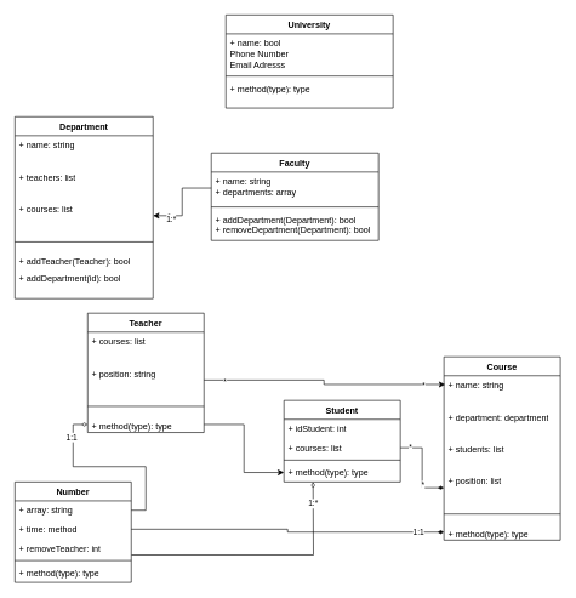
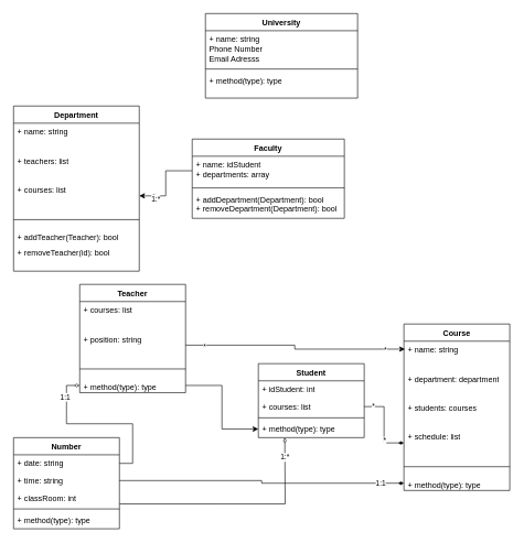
  <mxCell id="0" />
  <mxCell id="1" parent="0" />
  <mxCell id="2" value="Department" style="swimlane;fontStyle=1;align=center;verticalAlign=top;childLayout=stackLayout;horizontal=1;startSize=26;horizontalStack=0;resizeParent=1;resizeParentMax=0;resizeLast=0;collapsible=1;marginBottom=0;whiteSpace=wrap;html=1;" vertex="1" parent="1"><mxGeometry x="20" y="160" width="190" height="250" as="geometry" /></mxCell>
  <mxCell id="3" value="+ name: string" style="text;strokeColor=none;fillColor=none;align=left;verticalAlign=top;spacingLeft=4;spacingRight=4;overflow=hidden;rotatable=0;points=[[0,0.5],[1,0.5]];portConstraint=eastwest;whiteSpace=wrap;html=1;" vertex="1" parent="2"><mxGeometry y="26" width="190" height="44" as="geometry" /></mxCell>
  <mxCell id="4" value="+ teachers: list" style="text;strokeColor=none;fillColor=none;align=left;verticalAlign=top;spacingLeft=4;spacingRight=4;overflow=hidden;rotatable=0;points=[[0,0.5],[1,0.5]];portConstraint=eastwest;whiteSpace=wrap;html=1;" vertex="1" parent="2"><mxGeometry y="70" width="190" height="44" as="geometry" /></mxCell>
  <mxCell id="5" value="+ courses: list" style="text;strokeColor=none;fillColor=none;align=left;verticalAlign=top;spacingLeft=4;spacingRight=4;overflow=hidden;rotatable=0;points=[[0,0.5],[1,0.5]];portConstraint=eastwest;whiteSpace=wrap;html=1;" vertex="1" parent="2"><mxGeometry y="114" width="190" height="44" as="geometry" /></mxCell>
  <mxCell id="6" value="" style="line;strokeWidth=1;fillColor=none;align=left;verticalAlign=middle;spacingTop=-1;spacingLeft=3;spacingRight=3;rotatable=0;labelPosition=right;points=[];portConstraint=eastwest;strokeColor=inherit;" vertex="1" parent="2"><mxGeometry y="158" width="190" height="28" as="geometry" /></mxCell>
  <mxCell id="7" value="&lt;div&gt;&lt;div&gt;+ addTeacher(Teacher): bool&lt;/div&gt;&lt;/div&gt;" style="text;strokeColor=none;fillColor=none;align=left;verticalAlign=top;spacingLeft=4;spacingRight=4;overflow=hidden;rotatable=0;points=[[0,0.5],[1,0.5]];portConstraint=eastwest;whiteSpace=wrap;html=1;" vertex="1" parent="2"><mxGeometry y="186" width="190" height="22" as="geometry" /></mxCell>
- <mxCell id="8" value="&lt;div&gt;&lt;div&gt;+ addDepartment(id): bool&lt;/div&gt;&lt;/div&gt;" style="text;strokeColor=none;fillColor=none;align=left;verticalAlign=top;spacingLeft=4;spacingRight=4;overflow=hidden;rotatable=0;points=[[0,0.5],[1,0.5]];portConstraint=eastwest;whiteSpace=wrap;html=1;" vertex="1" parent="2"><mxGeometry y="208" width="190" height="42" as="geometry" /></mxCell>
+ <mxCell id="8" value="&lt;div&gt;&lt;div&gt;+ removeTeacher(id): bool&lt;/div&gt;&lt;/div&gt;" style="text;strokeColor=none;fillColor=none;align=left;verticalAlign=top;spacingLeft=4;spacingRight=4;overflow=hidden;rotatable=0;points=[[0,0.5],[1,0.5]];portConstraint=eastwest;whiteSpace=wrap;html=1;" vertex="1" parent="2"><mxGeometry y="208" width="190" height="42" as="geometry" /></mxCell>
  <mxCell id="9" value="Faculty" style="swimlane;fontStyle=1;align=center;verticalAlign=top;childLayout=stackLayout;horizontal=1;startSize=26;horizontalStack=0;resizeParent=1;resizeParentMax=0;resizeLast=0;collapsible=1;marginBottom=0;whiteSpace=wrap;html=1;" vertex="1" parent="1"><mxGeometry x="290" y="210" width="230" height="120" as="geometry" /></mxCell>
- <mxCell id="10" value="+ name: string&lt;div&gt;+ departments: array&lt;/div&gt;&lt;div&gt;&lt;br&gt;&lt;/div&gt;" style="text;strokeColor=none;fillColor=none;align=left;verticalAlign=top;spacingLeft=4;spacingRight=4;overflow=hidden;rotatable=0;points=[[0,0.5],[1,0.5]];portConstraint=eastwest;whiteSpace=wrap;html=1;" vertex="1" parent="9"><mxGeometry y="26" width="230" height="44" as="geometry" /></mxCell>
+ <mxCell id="10" value="+ name: idStudent&lt;div&gt;+ departments: array&lt;/div&gt;&lt;div&gt;&lt;br&gt;&lt;/div&gt;" style="text;strokeColor=none;fillColor=none;align=left;verticalAlign=top;spacingLeft=4;spacingRight=4;overflow=hidden;rotatable=0;points=[[0,0.5],[1,0.5]];portConstraint=eastwest;whiteSpace=wrap;html=1;" vertex="1" parent="9"><mxGeometry y="26" width="230" height="44" as="geometry" /></mxCell>
  <mxCell id="11" value="" style="line;strokeWidth=1;fillColor=none;align=left;verticalAlign=middle;spacingTop=-1;spacingLeft=3;spacingRight=3;rotatable=0;labelPosition=right;points=[];portConstraint=eastwest;strokeColor=inherit;" vertex="1" parent="9"><mxGeometry y="70" width="230" height="8" as="geometry" /></mxCell>
  <mxCell id="12" value="+ addDepartment(Department): bool&lt;div&gt;+ removeDepartment(Department): bool&lt;br&gt;&lt;div&gt;&lt;br&gt;&lt;/div&gt;&lt;/div&gt;" style="text;strokeColor=none;fillColor=none;align=left;verticalAlign=top;spacingLeft=4;spacingRight=4;overflow=hidden;rotatable=0;points=[[0,0.5],[1,0.5]];portConstraint=eastwest;whiteSpace=wrap;html=1;" vertex="1" parent="9"><mxGeometry y="78" width="230" height="42" as="geometry" /></mxCell>
  <mxCell id="13" value="University" style="swimlane;fontStyle=1;align=center;verticalAlign=top;childLayout=stackLayout;horizontal=1;startSize=26;horizontalStack=0;resizeParent=1;resizeParentMax=0;resizeLast=0;collapsible=1;marginBottom=0;whiteSpace=wrap;html=1;" vertex="1" parent="1"><mxGeometry x="310" y="20" width="230" height="128" as="geometry" /></mxCell>
- <mxCell id="14" value="+ name: bool&lt;div&gt;Phone Number&lt;/div&gt;&lt;div&gt;Email Adresss&lt;/div&gt;" style="text;strokeColor=none;fillColor=none;align=left;verticalAlign=top;spacingLeft=4;spacingRight=4;overflow=hidden;rotatable=0;points=[[0,0.5],[1,0.5]];portConstraint=eastwest;whiteSpace=wrap;html=1;" vertex="1" parent="13"><mxGeometry y="26" width="230" height="54" as="geometry" /></mxCell>
+ <mxCell id="14" value="+ name: string&lt;div&gt;Phone Number&lt;/div&gt;&lt;div&gt;Email Adresss&lt;/div&gt;" style="text;strokeColor=none;fillColor=none;align=left;verticalAlign=top;spacingLeft=4;spacingRight=4;overflow=hidden;rotatable=0;points=[[0,0.5],[1,0.5]];portConstraint=eastwest;whiteSpace=wrap;html=1;" vertex="1" parent="13"><mxGeometry y="26" width="230" height="54" as="geometry" /></mxCell>
  <mxCell id="15" value="" style="line;strokeWidth=1;fillColor=none;align=left;verticalAlign=middle;spacingTop=-1;spacingLeft=3;spacingRight=3;rotatable=0;labelPosition=right;points=[];portConstraint=eastwest;strokeColor=inherit;" vertex="1" parent="13"><mxGeometry y="80" width="230" height="8" as="geometry" /></mxCell>
  <mxCell id="16" value="&lt;div&gt;&lt;div&gt;+ method(type): type&lt;/div&gt;&lt;/div&gt;" style="text;strokeColor=none;fillColor=none;align=left;verticalAlign=top;spacingLeft=4;spacingRight=4;overflow=hidden;rotatable=0;points=[[0,0.5],[1,0.5]];portConstraint=eastwest;whiteSpace=wrap;html=1;" vertex="1" parent="13"><mxGeometry y="88" width="230" height="40" as="geometry" /></mxCell>
  <mxCell id="17" value="Teacher" style="swimlane;fontStyle=1;align=center;verticalAlign=top;childLayout=stackLayout;horizontal=1;startSize=26;horizontalStack=0;resizeParent=1;resizeParentMax=0;resizeLast=0;collapsible=1;marginBottom=0;whiteSpace=wrap;html=1;" vertex="1" parent="1"><mxGeometry x="120" y="430" width="160" height="164" as="geometry" /></mxCell>
  <mxCell id="18" value="+ courses: list" style="text;strokeColor=none;fillColor=none;align=left;verticalAlign=top;spacingLeft=4;spacingRight=4;overflow=hidden;rotatable=0;points=[[0,0.5],[1,0.5]];portConstraint=eastwest;whiteSpace=wrap;html=1;" vertex="1" parent="17"><mxGeometry y="26" width="160" height="44" as="geometry" /></mxCell>
  <mxCell id="19" value="+ position: string" style="text;strokeColor=none;fillColor=none;align=left;verticalAlign=top;spacingLeft=4;spacingRight=4;overflow=hidden;rotatable=0;points=[[0,0.5],[1,0.5]];portConstraint=eastwest;whiteSpace=wrap;html=1;" vertex="1" parent="17"><mxGeometry y="70" width="160" height="44" as="geometry" /></mxCell>
  <mxCell id="20" value="" style="line;strokeWidth=1;fillColor=none;align=left;verticalAlign=middle;spacingTop=-1;spacingLeft=3;spacingRight=3;rotatable=0;labelPosition=right;points=[];portConstraint=eastwest;strokeColor=inherit;" vertex="1" parent="17"><mxGeometry y="114" width="160" height="28" as="geometry" /></mxCell>
  <mxCell id="21" value="&lt;div&gt;&lt;div&gt;+ method(type): type&lt;/div&gt;&lt;/div&gt;" style="text;strokeColor=none;fillColor=none;align=left;verticalAlign=top;spacingLeft=4;spacingRight=4;overflow=hidden;rotatable=0;points=[[0,0.5],[1,0.5]];portConstraint=eastwest;whiteSpace=wrap;html=1;" vertex="1" parent="17"><mxGeometry y="142" width="160" height="22" as="geometry" /></mxCell>
  <mxCell id="22" value="Course" style="swimlane;fontStyle=1;align=center;verticalAlign=top;childLayout=stackLayout;horizontal=1;startSize=26;horizontalStack=0;resizeParent=1;resizeParentMax=0;resizeLast=0;collapsible=1;marginBottom=0;whiteSpace=wrap;html=1;" vertex="1" parent="1"><mxGeometry x="610" y="490" width="160" height="252" as="geometry" /></mxCell>
  <mxCell id="23" value="+ name: string" style="text;strokeColor=none;fillColor=none;align=left;verticalAlign=top;spacingLeft=4;spacingRight=4;overflow=hidden;rotatable=0;points=[[0,0.5],[1,0.5]];portConstraint=eastwest;whiteSpace=wrap;html=1;" vertex="1" parent="22"><mxGeometry y="26" width="160" height="44" as="geometry" /></mxCell>
  <mxCell id="24" value="+ department: department" style="text;strokeColor=none;fillColor=none;align=left;verticalAlign=top;spacingLeft=4;spacingRight=4;overflow=hidden;rotatable=0;points=[[0,0.5],[1,0.5]];portConstraint=eastwest;whiteSpace=wrap;html=1;" vertex="1" parent="22"><mxGeometry y="70" width="160" height="44" as="geometry" /></mxCell>
- <mxCell id="25" value="+ students: list" style="text;strokeColor=none;fillColor=none;align=left;verticalAlign=top;spacingLeft=4;spacingRight=4;overflow=hidden;rotatable=0;points=[[0,0.5],[1,0.5]];portConstraint=eastwest;whiteSpace=wrap;html=1;" vertex="1" parent="22"><mxGeometry y="114" width="160" height="44" as="geometry" /></mxCell>
- <mxCell id="26" value="+ position: list" style="text;strokeColor=none;fillColor=none;align=left;verticalAlign=top;spacingLeft=4;spacingRight=4;overflow=hidden;rotatable=0;points=[[0,0.5],[1,0.5]];portConstraint=eastwest;whiteSpace=wrap;html=1;" vertex="1" parent="22"><mxGeometry y="158" width="160" height="44" as="geometry" /></mxCell>
+ <mxCell id="25" value="+ students: courses" style="text;strokeColor=none;fillColor=none;align=left;verticalAlign=top;spacingLeft=4;spacingRight=4;overflow=hidden;rotatable=0;points=[[0,0.5],[1,0.5]];portConstraint=eastwest;whiteSpace=wrap;html=1;" vertex="1" parent="22"><mxGeometry y="114" width="160" height="44" as="geometry" /></mxCell>
+ <mxCell id="26" value="+ schedule: list" style="text;strokeColor=none;fillColor=none;align=left;verticalAlign=top;spacingLeft=4;spacingRight=4;overflow=hidden;rotatable=0;points=[[0,0.5],[1,0.5]];portConstraint=eastwest;whiteSpace=wrap;html=1;" vertex="1" parent="22"><mxGeometry y="158" width="160" height="44" as="geometry" /></mxCell>
  <mxCell id="27" value="" style="line;strokeWidth=1;fillColor=none;align=left;verticalAlign=middle;spacingTop=-1;spacingLeft=3;spacingRight=3;rotatable=0;labelPosition=right;points=[];portConstraint=eastwest;strokeColor=inherit;" vertex="1" parent="22"><mxGeometry y="202" width="160" height="28" as="geometry" /></mxCell>
  <mxCell id="28" value="&lt;div&gt;&lt;div&gt;+ method(type): type&lt;/div&gt;&lt;/div&gt;" style="text;strokeColor=none;fillColor=none;align=left;verticalAlign=top;spacingLeft=4;spacingRight=4;overflow=hidden;rotatable=0;points=[[0,0.5],[1,0.5]];portConstraint=eastwest;whiteSpace=wrap;html=1;" vertex="1" parent="22"><mxGeometry y="230" width="160" height="22" as="geometry" /></mxCell>
  <mxCell id="29" value="Number" style="swimlane;fontStyle=1;align=center;verticalAlign=top;childLayout=stackLayout;horizontal=1;startSize=26;horizontalStack=0;resizeParent=1;resizeParentMax=0;resizeLast=0;collapsible=1;marginBottom=0;whiteSpace=wrap;html=1;" vertex="1" parent="1"><mxGeometry x="20" y="662" width="160" height="138" as="geometry" /></mxCell>
- <mxCell id="30" value="+ array: string&amp;nbsp;" style="text;strokeColor=none;fillColor=none;align=left;verticalAlign=top;spacingLeft=4;spacingRight=4;overflow=hidden;rotatable=0;points=[[0,0.5],[1,0.5]];portConstraint=eastwest;whiteSpace=wrap;html=1;" vertex="1" parent="29"><mxGeometry y="26" width="160" height="26" as="geometry" /></mxCell>
- <mxCell id="31" value="+ time: method" style="text;strokeColor=none;fillColor=none;align=left;verticalAlign=top;spacingLeft=4;spacingRight=4;overflow=hidden;rotatable=0;points=[[0,0.5],[1,0.5]];portConstraint=eastwest;whiteSpace=wrap;html=1;" vertex="1" parent="29"><mxGeometry y="52" width="160" height="26" as="geometry" /></mxCell>
- <mxCell id="32" value="+ removeTeacher: int" style="text;strokeColor=none;fillColor=none;align=left;verticalAlign=top;spacingLeft=4;spacingRight=4;overflow=hidden;rotatable=0;points=[[0,0.5],[1,0.5]];portConstraint=eastwest;whiteSpace=wrap;html=1;" vertex="1" parent="29"><mxGeometry y="78" width="160" height="26" as="geometry" /></mxCell>
+ <mxCell id="30" value="+ date: string&amp;nbsp;" style="text;strokeColor=none;fillColor=none;align=left;verticalAlign=top;spacingLeft=4;spacingRight=4;overflow=hidden;rotatable=0;points=[[0,0.5],[1,0.5]];portConstraint=eastwest;whiteSpace=wrap;html=1;" vertex="1" parent="29"><mxGeometry y="26" width="160" height="26" as="geometry" /></mxCell>
+ <mxCell id="31" value="+ time: string" style="text;strokeColor=none;fillColor=none;align=left;verticalAlign=top;spacingLeft=4;spacingRight=4;overflow=hidden;rotatable=0;points=[[0,0.5],[1,0.5]];portConstraint=eastwest;whiteSpace=wrap;html=1;" vertex="1" parent="29"><mxGeometry y="52" width="160" height="26" as="geometry" /></mxCell>
+ <mxCell id="32" value="+ classRoom: int" style="text;strokeColor=none;fillColor=none;align=left;verticalAlign=top;spacingLeft=4;spacingRight=4;overflow=hidden;rotatable=0;points=[[0,0.5],[1,0.5]];portConstraint=eastwest;whiteSpace=wrap;html=1;" vertex="1" parent="29"><mxGeometry y="78" width="160" height="26" as="geometry" /></mxCell>
  <mxCell id="33" value="" style="line;strokeWidth=1;fillColor=none;align=left;verticalAlign=middle;spacingTop=-1;spacingLeft=3;spacingRight=3;rotatable=0;labelPosition=right;points=[];portConstraint=eastwest;strokeColor=inherit;" vertex="1" parent="29"><mxGeometry y="104" width="160" height="8" as="geometry" /></mxCell>
  <mxCell id="34" value="+ method(type): type" style="text;strokeColor=none;fillColor=none;align=left;verticalAlign=top;spacingLeft=4;spacingRight=4;overflow=hidden;rotatable=0;points=[[0,0.5],[1,0.5]];portConstraint=eastwest;whiteSpace=wrap;html=1;" vertex="1" parent="29"><mxGeometry y="112" width="160" height="26" as="geometry" /></mxCell>
  <mxCell id="35" value="Student" style="swimlane;fontStyle=1;align=center;verticalAlign=top;childLayout=stackLayout;horizontal=1;startSize=26;horizontalStack=0;resizeParent=1;resizeParentMax=0;resizeLast=0;collapsible=1;marginBottom=0;whiteSpace=wrap;html=1;" vertex="1" parent="1"><mxGeometry x="390" y="550" width="160" height="112" as="geometry" /></mxCell>
  <mxCell id="36" value="+ idStudent: int" style="text;strokeColor=none;fillColor=none;align=left;verticalAlign=top;spacingLeft=4;spacingRight=4;overflow=hidden;rotatable=0;points=[[0,0.5],[1,0.5]];portConstraint=eastwest;whiteSpace=wrap;html=1;" vertex="1" parent="35"><mxGeometry y="26" width="160" height="26" as="geometry" /></mxCell>
  <mxCell id="37" value="+ courses: list" style="text;strokeColor=none;fillColor=none;align=left;verticalAlign=top;spacingLeft=4;spacingRight=4;overflow=hidden;rotatable=0;points=[[0,0.5],[1,0.5]];portConstraint=eastwest;whiteSpace=wrap;html=1;" vertex="1" parent="35"><mxGeometry y="52" width="160" height="26" as="geometry" /></mxCell>
  <mxCell id="38" value="" style="line;strokeWidth=1;fillColor=none;align=left;verticalAlign=middle;spacingTop=-1;spacingLeft=3;spacingRight=3;rotatable=0;labelPosition=right;points=[];portConstraint=eastwest;strokeColor=inherit;" vertex="1" parent="35"><mxGeometry y="78" width="160" height="8" as="geometry" /></mxCell>
  <mxCell id="39" value="+ method(type): type" style="text;strokeColor=none;fillColor=none;align=left;verticalAlign=top;spacingLeft=4;spacingRight=4;overflow=hidden;rotatable=0;points=[[0,0.5],[1,0.5]];portConstraint=eastwest;whiteSpace=wrap;html=1;" vertex="1" parent="35"><mxGeometry y="86" width="160" height="26" as="geometry" /></mxCell>
  <mxCell id="40" value="" style="edgeStyle=orthogonalEdgeStyle;rounded=0;orthogonalLoop=1;jettySize=auto;html=1;endArrow=diamondThin;endFill=1;" edge="1" parent="1" source="37" target="26"><mxGeometry relative="1" as="geometry" /></mxCell>
  <mxCell id="41" value="*" style="edgeLabel;html=1;align=center;verticalAlign=middle;resizable=0;points=[];" vertex="1" connectable="0" parent="40"><mxGeometry x="0.412" relative="1" as="geometry"><mxPoint as="offset" /></mxGeometry></mxCell>
  <mxCell id="42" value="*" style="edgeLabel;html=1;align=center;verticalAlign=middle;resizable=0;points=[];" vertex="1" connectable="0" parent="40"><mxGeometry x="-0.77" y="2" relative="1" as="geometry"><mxPoint as="offset" /></mxGeometry></mxCell>
  <mxCell id="43" style="edgeStyle=orthogonalEdgeStyle;rounded=0;orthogonalLoop=1;jettySize=auto;html=1;entryX=1;entryY=0.5;entryDx=0;entryDy=0;" edge="1" parent="1" source="10" target="5"><mxGeometry relative="1" as="geometry" /></mxCell>
  <mxCell id="44" value="*" style="edgeLabel;html=1;align=center;verticalAlign=middle;resizable=0;points=[];" vertex="1" connectable="0" parent="43"><mxGeometry x="0.641" y="1" relative="1" as="geometry"><mxPoint as="offset" /></mxGeometry></mxCell>
  <mxCell id="45" value="1:*" style="edgeLabel;html=1;align=center;verticalAlign=middle;resizable=0;points=[];" vertex="1" connectable="0" parent="43"><mxGeometry x="0.599" y="4" relative="1" as="geometry"><mxPoint as="offset" /></mxGeometry></mxCell>
  <mxCell id="46" style="edgeStyle=orthogonalEdgeStyle;rounded=0;orthogonalLoop=1;jettySize=auto;html=1;entryX=0.01;entryY=0.273;entryDx=0;entryDy=0;entryPerimeter=0;" edge="1" parent="1" source="19" target="23"><mxGeometry relative="1" as="geometry" /></mxCell>
  <mxCell id="47" value="*" style="edgeLabel;html=1;align=center;verticalAlign=middle;resizable=0;points=[];" vertex="1" connectable="0" parent="46"><mxGeometry x="0.822" relative="1" as="geometry"><mxPoint as="offset" /></mxGeometry></mxCell>
  <mxCell id="48" value="*" style="edgeLabel;html=1;align=center;verticalAlign=middle;resizable=0;points=[];" vertex="1" connectable="0" parent="46"><mxGeometry x="-0.836" y="-1" relative="1" as="geometry"><mxPoint as="offset" /></mxGeometry></mxCell>
  <mxCell id="49" style="edgeStyle=orthogonalEdgeStyle;rounded=0;orthogonalLoop=1;jettySize=auto;html=1;entryX=0;entryY=0.5;entryDx=0;entryDy=0;" edge="1" parent="1" source="21" target="39"><mxGeometry relative="1" as="geometry" /></mxCell>
  <mxCell id="50" style="edgeStyle=orthogonalEdgeStyle;rounded=0;orthogonalLoop=1;jettySize=auto;html=1;endArrow=diamondThin;endFill=1;" edge="1" parent="1" source="31" target="28"><mxGeometry relative="1" as="geometry" /></mxCell>
  <mxCell id="51" value="1:1" style="edgeLabel;html=1;align=center;verticalAlign=middle;resizable=0;points=[];" vertex="1" connectable="0" parent="50"><mxGeometry x="0.833" relative="1" as="geometry"><mxPoint as="offset" /></mxGeometry></mxCell>
  <mxCell id="52" style="edgeStyle=orthogonalEdgeStyle;rounded=0;orthogonalLoop=1;jettySize=auto;html=1;endArrow=diamondThin;endFill=0;" edge="1" parent="1" source="30" target="21"><mxGeometry relative="1" as="geometry"><mxPoint x="210" y="600" as="targetPoint" /></mxGeometry></mxCell>
  <mxCell id="53" value="1:1" style="edgeLabel;html=1;align=center;verticalAlign=middle;resizable=0;points=[];" vertex="1" connectable="0" parent="52"><mxGeometry x="0.716" y="3" relative="1" as="geometry"><mxPoint as="offset" /></mxGeometry></mxCell>
  <mxCell id="54" style="edgeStyle=orthogonalEdgeStyle;rounded=0;orthogonalLoop=1;jettySize=auto;html=1;endArrow=diamondThin;endFill=0;exitX=1.002;exitY=0.859;exitDx=0;exitDy=0;exitPerimeter=0;" edge="1" parent="1" source="32"><mxGeometry relative="1" as="geometry"><mxPoint x="430" y="662" as="targetPoint" /><mxPoint x="220" y="766" as="sourcePoint" /></mxGeometry></mxCell>
  <mxCell id="55" value="1:*" style="edgeLabel;html=1;align=center;verticalAlign=middle;resizable=0;points=[];" vertex="1" connectable="0" parent="54"><mxGeometry x="0.833" y="1" relative="1" as="geometry"><mxPoint as="offset" /></mxGeometry></mxCell>
